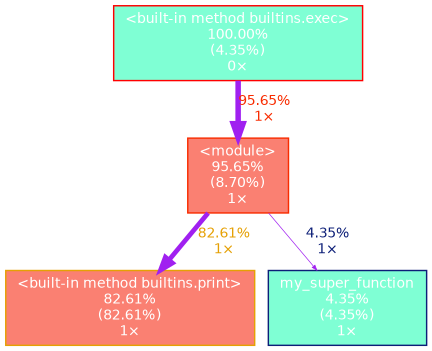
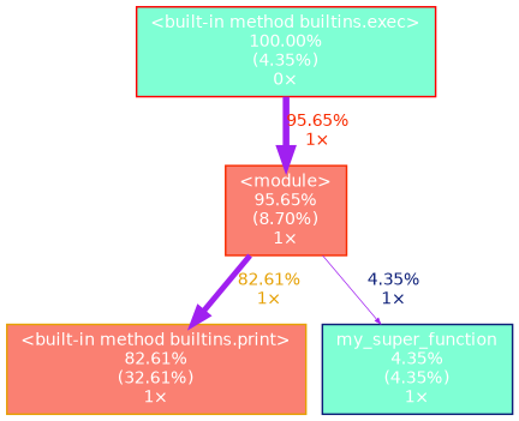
  digraph {
    fontname="DejaVu Sans"
    nodesep=0.125
    ranksep=0.25
    node [fontcolor="#ffffff" fontname="DejaVu Sans" fontsize=10.00 shape=box style=filled fillcolor=aquamarine]
    edge [color=purple fontname="DejaVu Sans" fontsize=10.00]
    n1 [color="#ff0000" height=0 label="<built-in method builtins.exec>\n100.00%\n(4.35%)\n0×" width=0]
    n2 [color="#f82c01" height=0 label="<module>\n95.65%\n(8.70%)\n1×" width=0 fillcolor=salmon]
-   n3 [color="#e5a004" height=0 label="<built-in method builtins.print>\n82.61%\n(82.61%)\n1×" width=0 fillcolor=salmon]
+   n3 [color="#e5a004" height=0 label="<built-in method builtins.print>\n82.61%\n(32.61%)\n1×" width=0 fillcolor=salmon]
    n4 [color="#0d1f78" height=0 label="my_super_function\n4.35%\n(4.35%)\n1×" width=0]
    n1 -> n2 [arrowsize=0.98 fontcolor="#f82c01" label="95.65%\n1×" labeldistance=3.83 penwidth=3.83]
    n2 -> n3 [arrowsize=0.91 fontcolor="#e5a004" label="82.61%\n1×" labeldistance=3.30 penwidth=3.30]
    n2 -> n4 [arrowsize=0.35 fontcolor="#0d1f78" label="4.35%\n1×" labeldistance=0.50 penwidth=0.50]
  }
